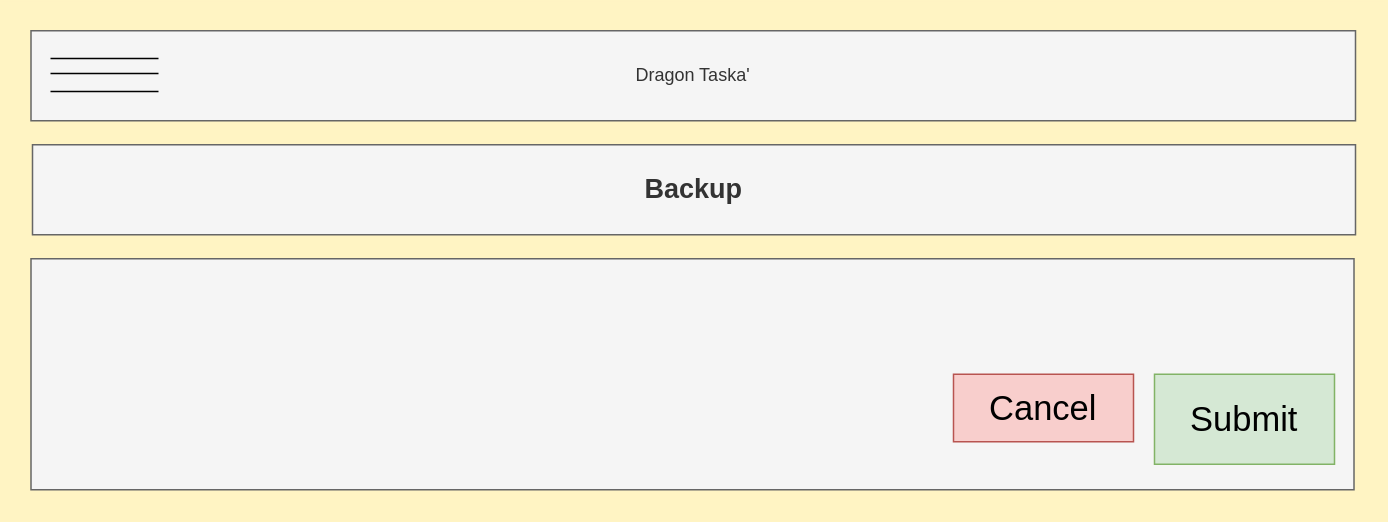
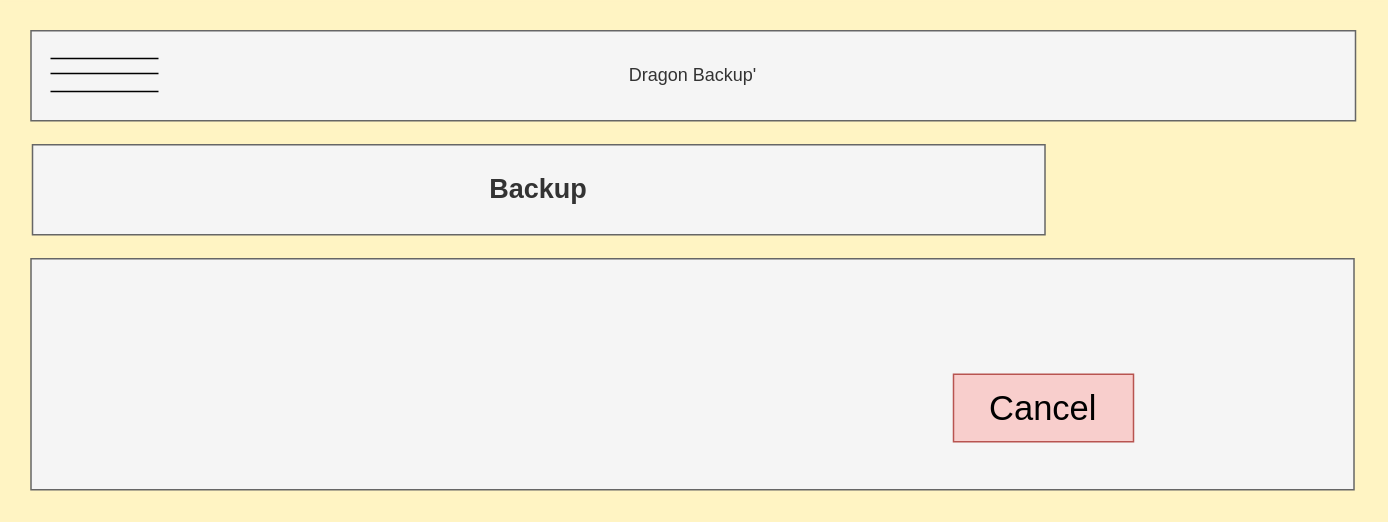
  <mxCell id="0" />
  <mxCell id="1" parent="0" />
- <mxCell id="2" value="Dragon Taska'" style="rounded=0;whiteSpace=wrap;html=1;fillColor=#f5f5f5;strokeColor=#666666;fontColor=#333333;" vertex="1" parent="1"><mxGeometry x="20" y="20" width="883" height="60" as="geometry" /></mxCell>
+ <mxCell id="2" value="Dragon Backup'" style="rounded=0;whiteSpace=wrap;html=1;fillColor=#f5f5f5;strokeColor=#666666;fontColor=#333333;" vertex="1" parent="1"><mxGeometry x="20" y="20" width="883" height="60" as="geometry" /></mxCell>
  <mxCell id="3" value="" style="endArrow=none;html=1;rounded=0;" edge="1" parent="1"><mxGeometry width="50" height="50" relative="1" as="geometry"><mxPoint x="33" y="38.5" as="sourcePoint" /><mxPoint x="105" y="38.5" as="targetPoint" /></mxGeometry></mxCell>
  <mxCell id="4" value="" style="endArrow=none;html=1;rounded=0;" edge="1" parent="1"><mxGeometry width="50" height="50" relative="1" as="geometry"><mxPoint x="33" y="48.5" as="sourcePoint" /><mxPoint x="105" y="48.5" as="targetPoint" /></mxGeometry></mxCell>
  <mxCell id="5" value="" style="endArrow=none;html=1;rounded=0;" edge="1" parent="1"><mxGeometry width="50" height="50" relative="1" as="geometry"><mxPoint x="33" y="60.5" as="sourcePoint" /><mxPoint x="105" y="60.5" as="targetPoint" /></mxGeometry></mxCell>
  <mxCell id="6" value="" style="rounded=0;whiteSpace=wrap;html=1;fillColor=#f5f5f5;fontColor=#333333;strokeColor=#666666;" vertex="1" parent="1"><mxGeometry x="20" y="172" width="882" height="154" as="geometry" /></mxCell>
- <mxCell id="7" value="&lt;font style=&quot;font-size: 23px;&quot;&gt;Submit&lt;/font&gt;" style="rounded=0;whiteSpace=wrap;html=1;fillColor=#d5e8d4;strokeColor=#82b366;" vertex="1" parent="1"><mxGeometry x="769" y="249" width="120" height="60" as="geometry" /></mxCell>
- <mxCell id="8" value="&lt;h2&gt;Backup&lt;/h2&gt;" style="rounded=0;whiteSpace=wrap;html=1;fillColor=#f5f5f5;fontColor=#333333;strokeColor=#666666;" vertex="1" parent="1"><mxGeometry x="21" y="96" width="882" height="60" as="geometry" /></mxCell>
+ <mxCell id="8" value="&lt;h2&gt;Backup&lt;/h2&gt;" style="rounded=0;whiteSpace=wrap;html=1;fillColor=#f5f5f5;fontColor=#333333;strokeColor=#666666;" vertex="1" parent="1"><mxGeometry x="21" y="96" width="675" height="60" as="geometry" /></mxCell>
  <mxCell id="9" value="&lt;font style=&quot;font-size: 23px;&quot;&gt;Cancel&lt;/font&gt;" style="rounded=0;whiteSpace=wrap;html=1;fillColor=#f8cecc;strokeColor=#b85450;" vertex="1" parent="1"><mxGeometry x="635" y="249" width="120" height="45" as="geometry" /></mxCell>
